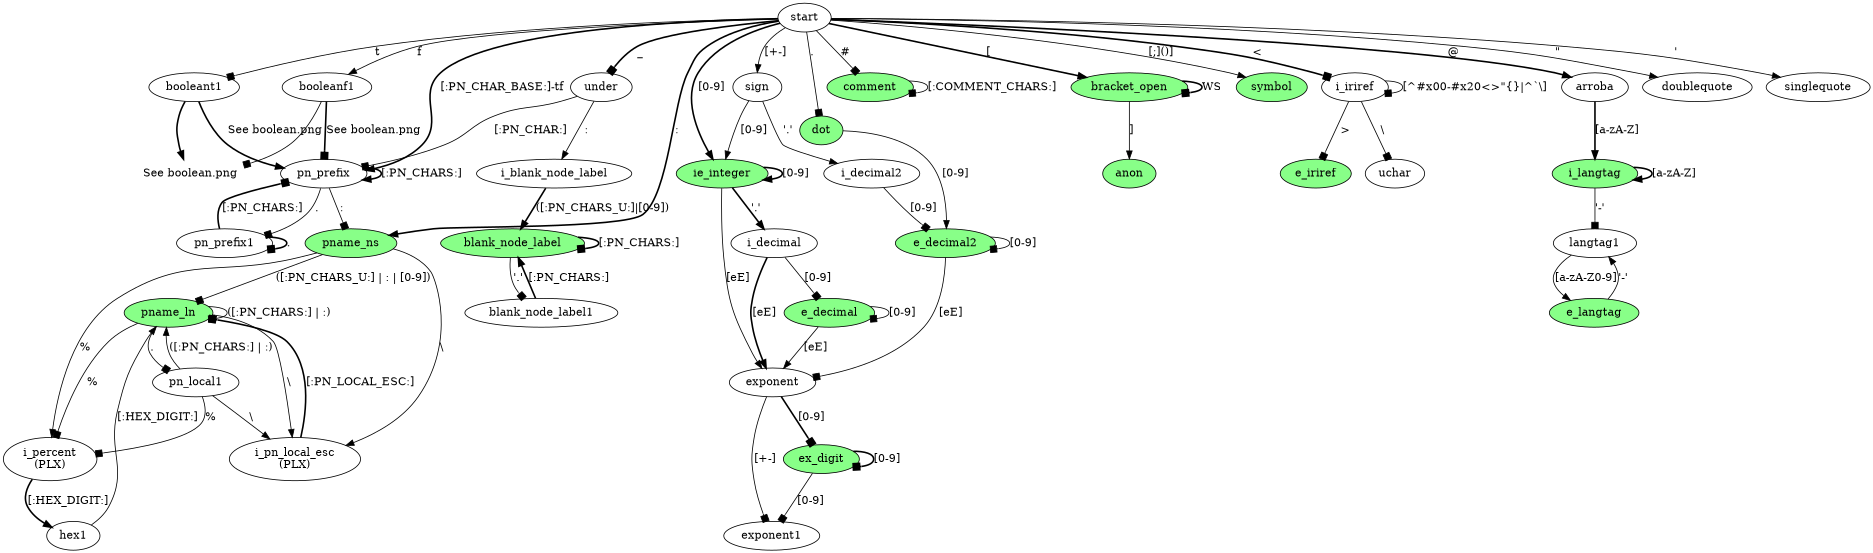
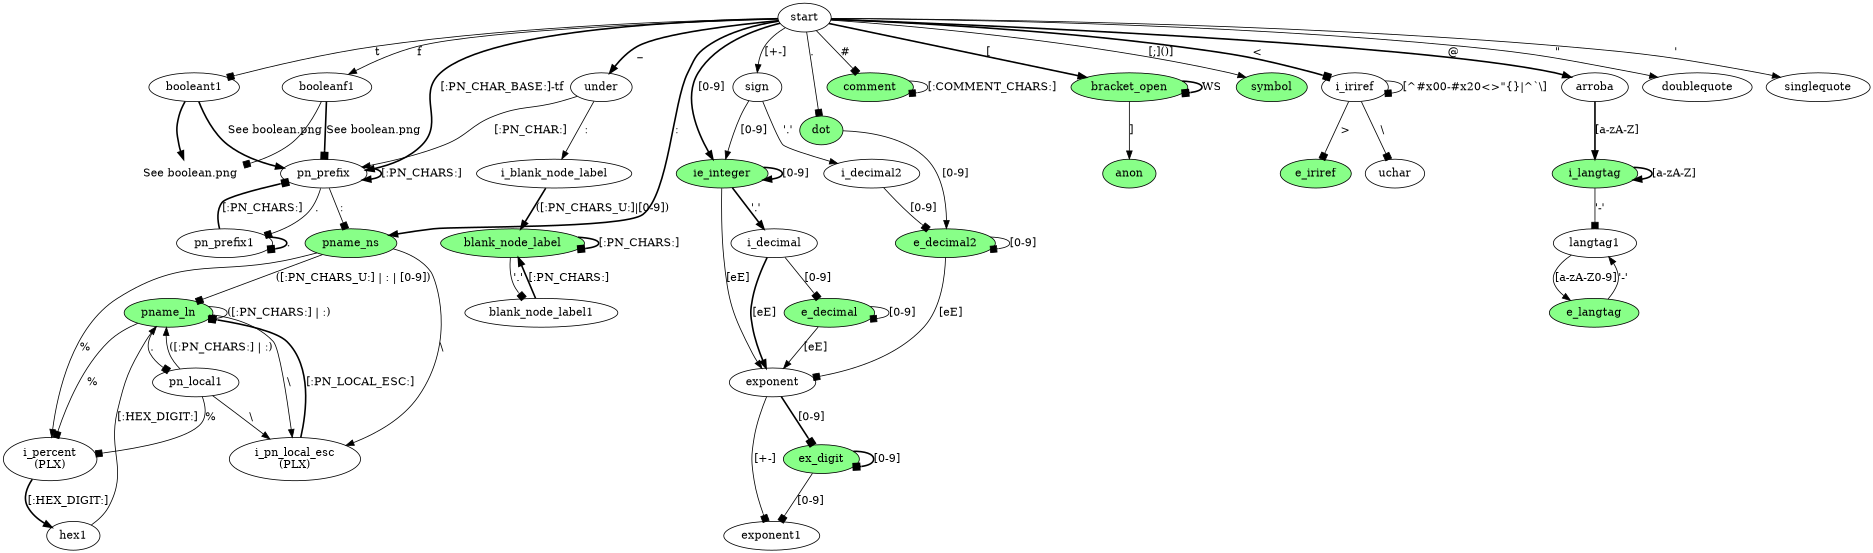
  digraph {
    rankdir=TB
    edge [arrowhead=normal style=solid]
    n1 [label="See boolean.png" shape=plaintext]
    e_iriref [fillcolor="#88ff88" style=filled]
    i_langtag [fillcolor="#88ff88" style=filled]
    langtag1
    e_langtag [fillcolor="#88ff88" style=filled]
    ie_integer [fillcolor="#88ff88" style=filled]
    i_decimal
    exponent
    e_decimal [fillcolor="#88ff88" style=filled]
    ex_digit [fillcolor="#88ff88" style=filled]
    exponent1
    e_decimal2 [fillcolor="#88ff88" style=filled]
    pname_ns [fillcolor="#88ff88" style=filled]
    pname_ln [fillcolor="#88ff88" style=filled]
    n15 [label="i_percent\n(PLX)"]
    n16 [label="i_pn_local_esc\n(PLX)"]
    pn_local1
    hex1
    anon [fillcolor="#88ff88" style=filled]
    blank_node_label [fillcolor="#88ff88" style=filled]
    blank_node_label1
    comment [fillcolor="#88ff88" style=filled]
    dot [fillcolor="#88ff88" style=filled]
    bracket_open [fillcolor="#88ff88" style=filled]
    symbol [fillcolor="#88ff88" style=filled]
    start
    i_iriref
    under
    pn_prefix
    arroba
    sign
    doublequote
    singlequote
    booleant1
    booleanf1
    uchar
    i_blank_node_label
    pn_prefix1
    i_decimal2
    i_langtag -> i_langtag [label="[a-zA-Z]" style=bold]
    i_langtag -> langtag1 [arrowhead=box label="'-'"]
    langtag1 -> e_langtag [label="[a-zA-Z0-9]"]
    e_langtag -> langtag1 [label="'-'"]
    ie_integer -> ie_integer [label="[0-9]" style=bold]
    ie_integer -> i_decimal [label="'.'" style=bold]
    ie_integer -> exponent [label="[eE]"]
    i_decimal -> exponent [label="[eE]" style=bold]
    i_decimal -> e_decimal [arrowhead=box label="[0-9]"]
    exponent -> ex_digit [arrowhead=box label="[0-9]" style=bold]
    exponent -> exponent1 [arrowhead=box label="[+-]"]
    e_decimal -> exponent [label="[eE]"]
    e_decimal -> e_decimal [arrowhead=box label="[0-9]"]
    ex_digit -> ex_digit [arrowhead=box label="[0-9]" style=bold]
    ex_digit -> exponent1 [arrowhead=box label="[0-9]"]
    e_decimal2 -> exponent [arrowhead=box label="[eE]"]
    e_decimal2 -> e_decimal2 [arrowhead=box label="[0-9]"]
    pname_ns -> pname_ln [arrowhead=box label="([:PN_CHARS_U:] | : | [0-9])"]
    pname_ns -> n15 [label="%"]
    pname_ns -> n16 [label="\\"]
    pname_ln -> pname_ln [arrowhead=box label="([:PN_CHARS:] | :)"]
    pname_ln -> n15 [arrowhead=box label="%"]
    pname_ln -> n16 [label="\\"]
    pname_ln -> pn_local1 [arrowhead=box label="."]
    n15 -> hex1 [label="[:HEX_DIGIT:]" style=bold]
    n16 -> pname_ln [arrowhead=box label="[:PN_LOCAL_ESC:]" style=bold]
    pn_local1 -> pname_ln [label="([:PN_CHARS:] | :)"]
    pn_local1 -> n15 [arrowhead=box label="%"]
    pn_local1 -> n16 [label="\\"]
    hex1 -> pname_ln [label="[:HEX_DIGIT:]"]
    blank_node_label -> blank_node_label [arrowhead=box label="[:PN_CHARS:]" style=bold]
    blank_node_label -> blank_node_label1 [arrowhead=box label="'.'"]
    blank_node_label1 -> blank_node_label [label="[:PN_CHARS:]" style=bold]
    comment -> comment [arrowhead=box label="[:COMMENT_CHARS:]"]
    dot -> e_decimal2 [label="[0-9]"]
    bracket_open -> anon [label="]"]
    bracket_open -> bracket_open [arrowhead=box label=WS style=bold]
    start -> ie_integer [label="[0-9]" style=bold]
    start -> pname_ns [label=":" style=bold]
    start -> comment [arrowhead=box label="#"]
    start -> dot [arrowhead=box label="."]
    start -> bracket_open [label="[" style=bold]
    start -> symbol [label="[;]()]"]
    start -> i_iriref [arrowhead=box label="<" style=bold]
-   start -> under [arrowhead=box label=_ style=bold]
+   start -> under [label=_ style=bold]
    start -> pn_prefix [label="[:PN_CHAR_BASE:]-tf" style=bold]
    start -> arroba [label="@" style=bold]
    start -> sign [label="[+-]"]
    start -> doublequote [label="\""]
    start -> singlequote [label="'"]
    start -> booleant1 [arrowhead=box label=t]
    start -> booleanf1 [label=f]
    i_iriref -> e_iriref [arrowhead=box label=">"]
    i_iriref -> i_iriref [arrowhead=box label="[^#x00-#x20<>\"{}|^`\\]"]
    i_iriref -> uchar [arrowhead=box label="\\"]
-   under -> pn_prefix [arrowhead=box label="[:PN_CHAR:]"]
+   under -> pn_prefix [label="[:PN_CHAR:]"]
    under -> i_blank_node_label [label=":"]
    pn_prefix -> pname_ns [arrowhead=box label=":"]
    pn_prefix -> pn_prefix [label="[:PN_CHARS:]" style=bold]
    pn_prefix -> pn_prefix1 [arrowhead=box label="."]
    arroba -> i_langtag [label="[a-zA-Z]" style=bold]
    sign -> ie_integer [label="[0-9]"]
    sign -> i_decimal2 [label="'.'"]
    booleant1 -> n1 [style=bold]
    booleant1 -> pn_prefix [label="See boolean.png" style=bold]
    booleanf1 -> n1 [arrowhead=box]
    booleanf1 -> pn_prefix [arrowhead=box label="See boolean.png" style=bold]
    i_blank_node_label -> blank_node_label [label="([:PN_CHARS_U:]|[0-9])" style=bold]
    pn_prefix1 -> pn_prefix [arrowhead=box label="[:PN_CHARS:]" style=bold]
    pn_prefix1 -> pn_prefix1 [arrowhead=box label="." style=bold]
    i_decimal2 -> e_decimal2 [arrowhead=box label="[0-9]"]
  }
